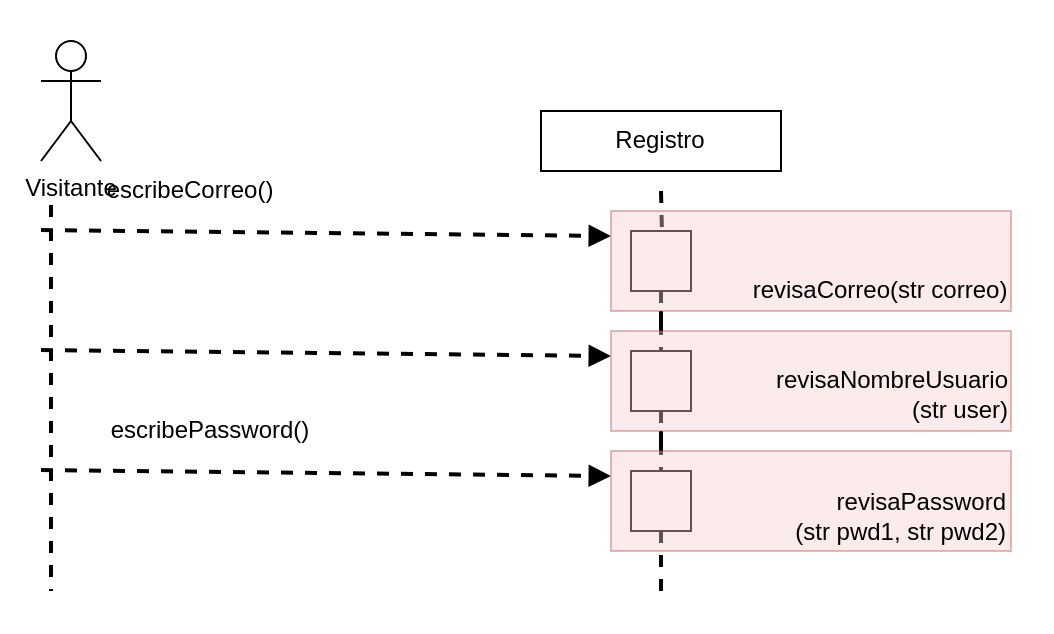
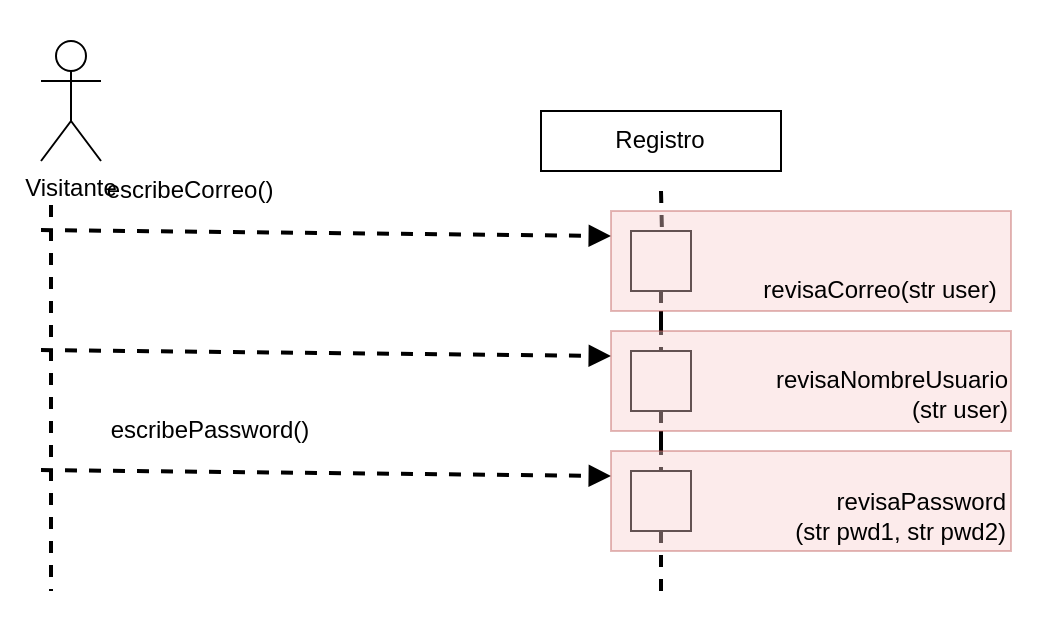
  <mxCell id="0" />
  <mxCell id="1" parent="0" />
  <mxCell id="2" style="edgeStyle=orthogonalEdgeStyle;rounded=0;orthogonalLoop=1;jettySize=auto;html=1;dashed=1;endArrow=none;endFill=0;jumpStyle=none;strokeWidth=2;" parent="1" edge="1"><mxGeometry relative="1" as="geometry"><mxPoint x="25" y="295" as="targetPoint" /><mxPoint x="20" y="95" as="sourcePoint" /><Array as="points"><mxPoint x="20" y="95" /></Array></mxGeometry></mxCell>
  <mxCell id="3" value="Visitante" style="shape=umlActor;verticalLabelPosition=bottom;labelBackgroundColor=#ffffff;verticalAlign=top;html=1;outlineConnect=0;" parent="1" vertex="1"><mxGeometry x="20" y="20" width="30" height="60" as="geometry" /></mxCell>
  <mxCell id="4" value="Registro" style="rounded=0;whiteSpace=wrap;html=1;" parent="1" vertex="1"><mxGeometry x="270" y="55" width="120" height="30" as="geometry" /></mxCell>
  <mxCell id="5" style="edgeStyle=orthogonalEdgeStyle;rounded=0;orthogonalLoop=1;jettySize=auto;html=1;dashed=1;endArrow=none;endFill=0;jumpStyle=none;strokeWidth=2;" parent="1" edge="1"><mxGeometry relative="1" as="geometry"><mxPoint x="330" y="295" as="targetPoint" /><mxPoint x="330" y="295" as="sourcePoint" /><Array as="points"><mxPoint x="330" y="295" /><mxPoint x="330" y="295" /></Array></mxGeometry></mxCell>
  <mxCell id="6" value="" style="rounded=0;whiteSpace=wrap;html=1;" parent="1" vertex="1"><mxGeometry x="315" y="115" width="30" height="30" as="geometry" /></mxCell>
  <mxCell id="7" style="edgeStyle=orthogonalEdgeStyle;rounded=0;orthogonalLoop=1;jettySize=auto;html=1;dashed=1;endArrow=none;endFill=0;jumpStyle=none;strokeWidth=2;" parent="1" target="6" edge="1"><mxGeometry relative="1" as="geometry"><mxPoint x="330" y="365" as="targetPoint" /><mxPoint x="330" y="95" as="sourcePoint" /><Array as="points" /></mxGeometry></mxCell>
  <mxCell id="8" value="" style="rounded=0;whiteSpace=wrap;html=1;" parent="1" vertex="1"><mxGeometry x="315" y="235" width="30" height="30" as="geometry" /></mxCell>
  <mxCell id="9" style="edgeStyle=orthogonalEdgeStyle;rounded=0;orthogonalLoop=1;jettySize=auto;html=1;dashed=1;endArrow=none;endFill=0;jumpStyle=none;strokeWidth=2;" parent="1" source="11" target="8" edge="1"><mxGeometry relative="1" as="geometry"><mxPoint x="330" y="365" as="targetPoint" /><mxPoint x="330" y="115" as="sourcePoint" /><Array as="points" /></mxGeometry></mxCell>
  <mxCell id="10" style="edgeStyle=orthogonalEdgeStyle;rounded=0;orthogonalLoop=1;jettySize=auto;html=1;dashed=1;endArrow=none;endFill=0;jumpStyle=none;strokeWidth=2;" parent="1" source="8" edge="1"><mxGeometry relative="1" as="geometry"><mxPoint x="330" y="295" as="targetPoint" /><mxPoint x="330" y="215" as="sourcePoint" /><Array as="points" /></mxGeometry></mxCell>
  <mxCell id="11" value="" style="rounded=0;whiteSpace=wrap;html=1;" parent="1" vertex="1"><mxGeometry x="315" y="175" width="30" height="30" as="geometry" /></mxCell>
  <mxCell id="12" style="edgeStyle=orthogonalEdgeStyle;rounded=0;orthogonalLoop=1;jettySize=auto;html=1;dashed=1;endArrow=none;endFill=0;jumpStyle=none;strokeWidth=2;" parent="1" source="6" target="11" edge="1"><mxGeometry relative="1" as="geometry"><mxPoint x="330" y="215" as="targetPoint" /><mxPoint x="330" y="155" as="sourcePoint" /><Array as="points" /></mxGeometry></mxCell>
  <mxCell id="13" value="" style="endArrow=block;html=1;dashed=1;strokeWidth=2;endFill=1;entryX=0;entryY=0.25;entryDx=0;entryDy=0;" parent="1" target="16" edge="1"><mxGeometry width="50" height="50" relative="1" as="geometry"><mxPoint x="20" y="114.5" as="sourcePoint" /><mxPoint x="135" y="115" as="targetPoint" /></mxGeometry></mxCell>
  <mxCell id="14" value="" style="endArrow=block;html=1;dashed=1;strokeWidth=2;endFill=1;entryX=0;entryY=0.25;entryDx=0;entryDy=0;" parent="1" target="17" edge="1"><mxGeometry width="50" height="50" relative="1" as="geometry"><mxPoint x="20" y="174.5" as="sourcePoint" /><mxPoint x="235" y="190" as="targetPoint" /></mxGeometry></mxCell>
  <mxCell id="15" value="" style="endArrow=block;html=1;dashed=1;strokeWidth=2;endFill=1;entryX=0;entryY=0.25;entryDx=0;entryDy=0;" parent="1" target="18" edge="1"><mxGeometry width="50" height="50" relative="1" as="geometry"><mxPoint x="20" y="234.5" as="sourcePoint" /><mxPoint x="135" y="235" as="targetPoint" /></mxGeometry></mxCell>
- <mxCell id="16" value="&lt;div style=&quot;text-align: right&quot;&gt;&lt;span&gt;&lt;br&gt;&lt;/span&gt;&lt;/div&gt;&lt;div style=&quot;text-align: right&quot;&gt;&lt;span&gt;&lt;br&gt;&lt;/span&gt;&lt;/div&gt;&lt;div style=&quot;text-align: right&quot;&gt;&lt;span&gt;&amp;nbsp; &amp;nbsp; &amp;nbsp; &amp;nbsp; &amp;nbsp; &amp;nbsp; &amp;nbsp; &amp;nbsp; &amp;nbsp; &amp;nbsp; &amp;nbsp;revisaCorreo(str correo)&lt;/span&gt;&lt;/div&gt;" style="rounded=0;whiteSpace=wrap;html=1;fillColor=#f8cecc;strokeColor=#b85450;gradientColor=none;glass=0;opacity=40;" parent="1" vertex="1"><mxGeometry x="305" y="105" width="200" height="50" as="geometry" /></mxCell>
+ <mxCell id="16" value="&lt;div style=&quot;text-align: right&quot;&gt;&lt;span&gt;&lt;br&gt;&lt;/span&gt;&lt;/div&gt;&lt;div style=&quot;text-align: right&quot;&gt;&lt;span&gt;&lt;br&gt;&lt;/span&gt;&lt;/div&gt;&lt;div style=&quot;text-align: right&quot;&gt;&lt;span&gt;&amp;nbsp; &amp;nbsp; &amp;nbsp; &amp;nbsp; &amp;nbsp; &amp;nbsp; &amp;nbsp; &amp;nbsp; &amp;nbsp; &amp;nbsp; &amp;nbsp;revisaCorreo(str user)&lt;/span&gt;&lt;/div&gt;" style="rounded=0;whiteSpace=wrap;html=1;fillColor=#f8cecc;strokeColor=#b85450;gradientColor=none;glass=0;opacity=40;" parent="1" vertex="1"><mxGeometry x="305" y="105" width="200" height="50" as="geometry" /></mxCell>
  <mxCell id="17" value="&lt;br&gt;&lt;div style=&quot;text-align: right&quot;&gt;&lt;span&gt;&amp;nbsp; &amp;nbsp; &amp;nbsp; &amp;nbsp; &amp;nbsp; &amp;nbsp; &amp;nbsp; &amp;nbsp; &amp;nbsp; &amp;nbsp; &amp;nbsp; &amp;nbsp;revisaNombreUsuario (str user)&lt;/span&gt;&lt;/div&gt;" style="rounded=0;whiteSpace=wrap;html=1;fillColor=#f8cecc;strokeColor=#b85450;gradientColor=none;glass=0;opacity=40;" parent="1" vertex="1"><mxGeometry x="305" y="165" width="200" height="50" as="geometry" /></mxCell>
  <mxCell id="18" value="revisaPassword&lt;br&gt;(str pwd1, str pwd2)" style="rounded=0;whiteSpace=wrap;html=1;fillColor=#f8cecc;strokeColor=#b85450;gradientColor=none;glass=0;opacity=40;align=right;verticalAlign=bottom;" parent="1" vertex="1"><mxGeometry x="305" y="225" width="200" height="50" as="geometry" /></mxCell>
  <mxCell id="19" value="escribeCorreo()" style="text;html=1;strokeColor=none;fillColor=none;align=center;verticalAlign=middle;whiteSpace=wrap;rounded=0;glass=0;opacity=40;" parent="1" vertex="1"><mxGeometry x="75" y="85" width="40" height="20" as="geometry" /></mxCell>
  <mxCell id="20" value="escribePassword()&lt;br&gt;" style="text;html=1;strokeColor=none;fillColor=none;align=center;verticalAlign=middle;whiteSpace=wrap;rounded=0;glass=0;opacity=40;" parent="1" vertex="1"><mxGeometry x="85" y="205" width="40" height="20" as="geometry" /></mxCell>
